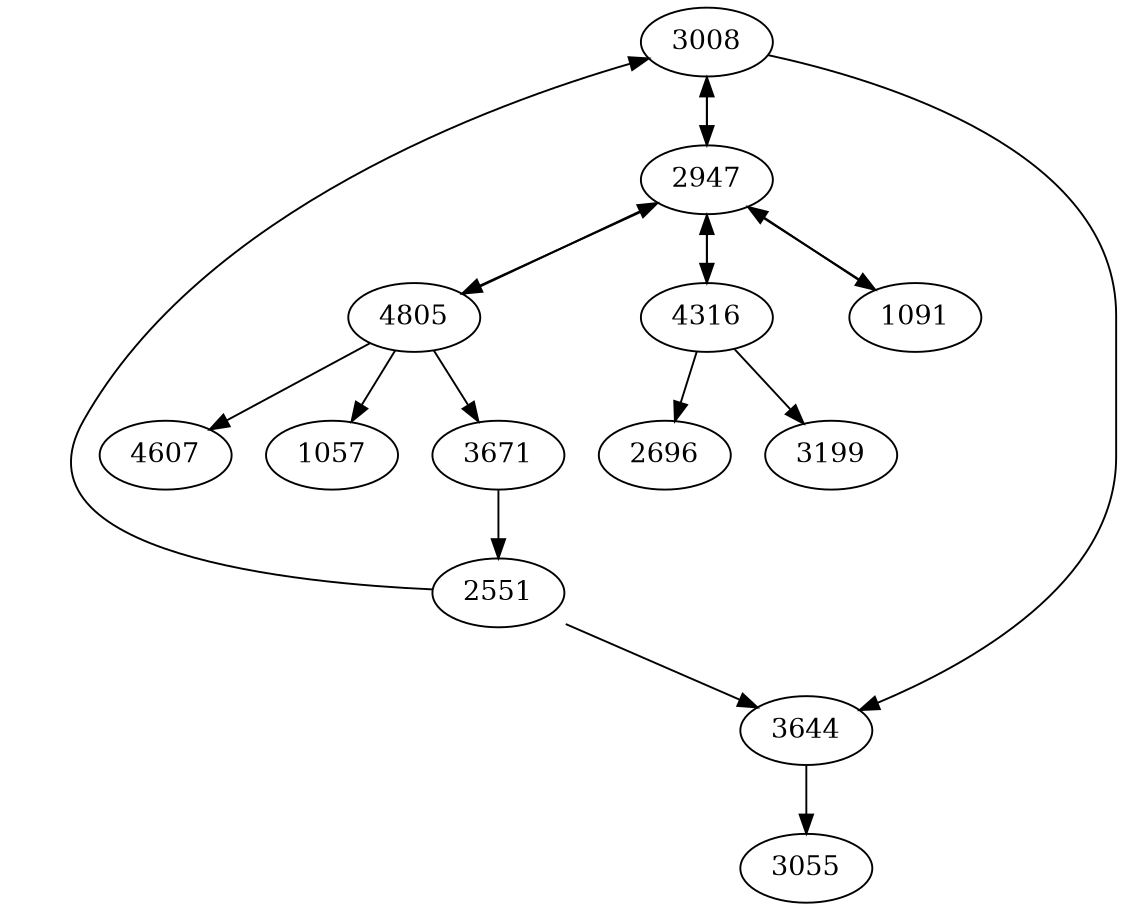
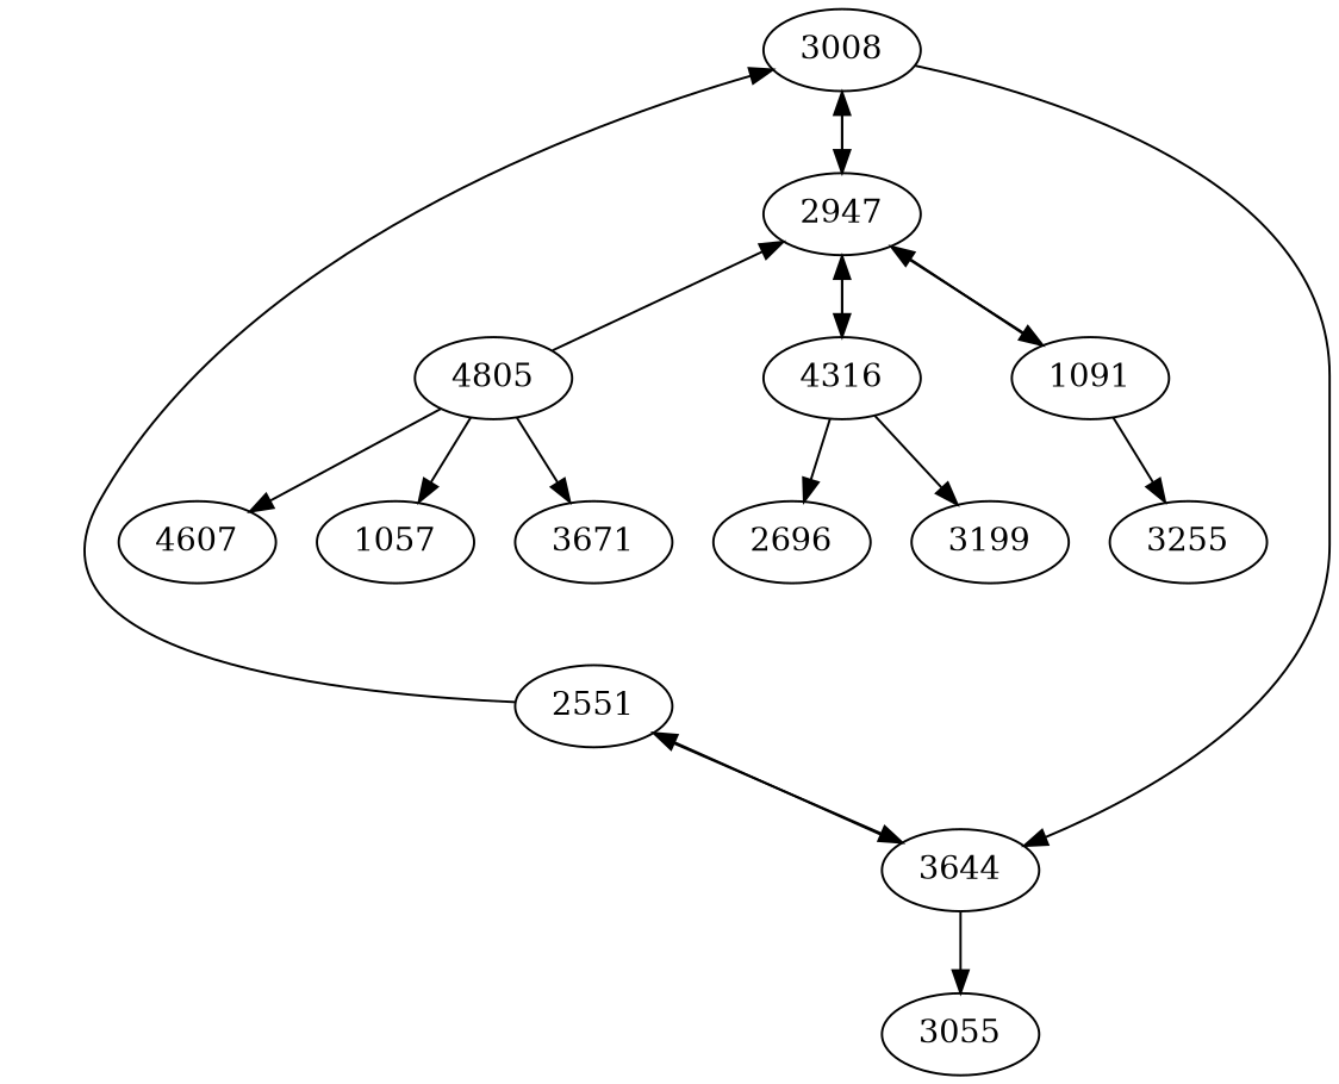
  strict digraph {
    concentrate=true
    3008
    2947
    3644
    2551
    n5 [label=4316]
    1091
    4805
    3055
    2696
    3199
+   3255
    n12 [label=1057]
    3671
    n14 [label=4607]
    3008 -> 2947
    3008 -> 3644
    2947 -> 3008
    2947 -> n5
    2947 -> 1091
-   2947 -> 4805
-   3671 -> 2551
+   3644 -> 2551
    3644 -> 3055
    2551 -> 3008
    2551 -> 3644
    n5 -> 2947
    n5 -> 2696
    n5 -> 3199
    1091 -> 2947
+   1091 -> 3255
    4805 -> 2947
    4805 -> n12
    4805 -> 3671
    4805 -> n14
  }
